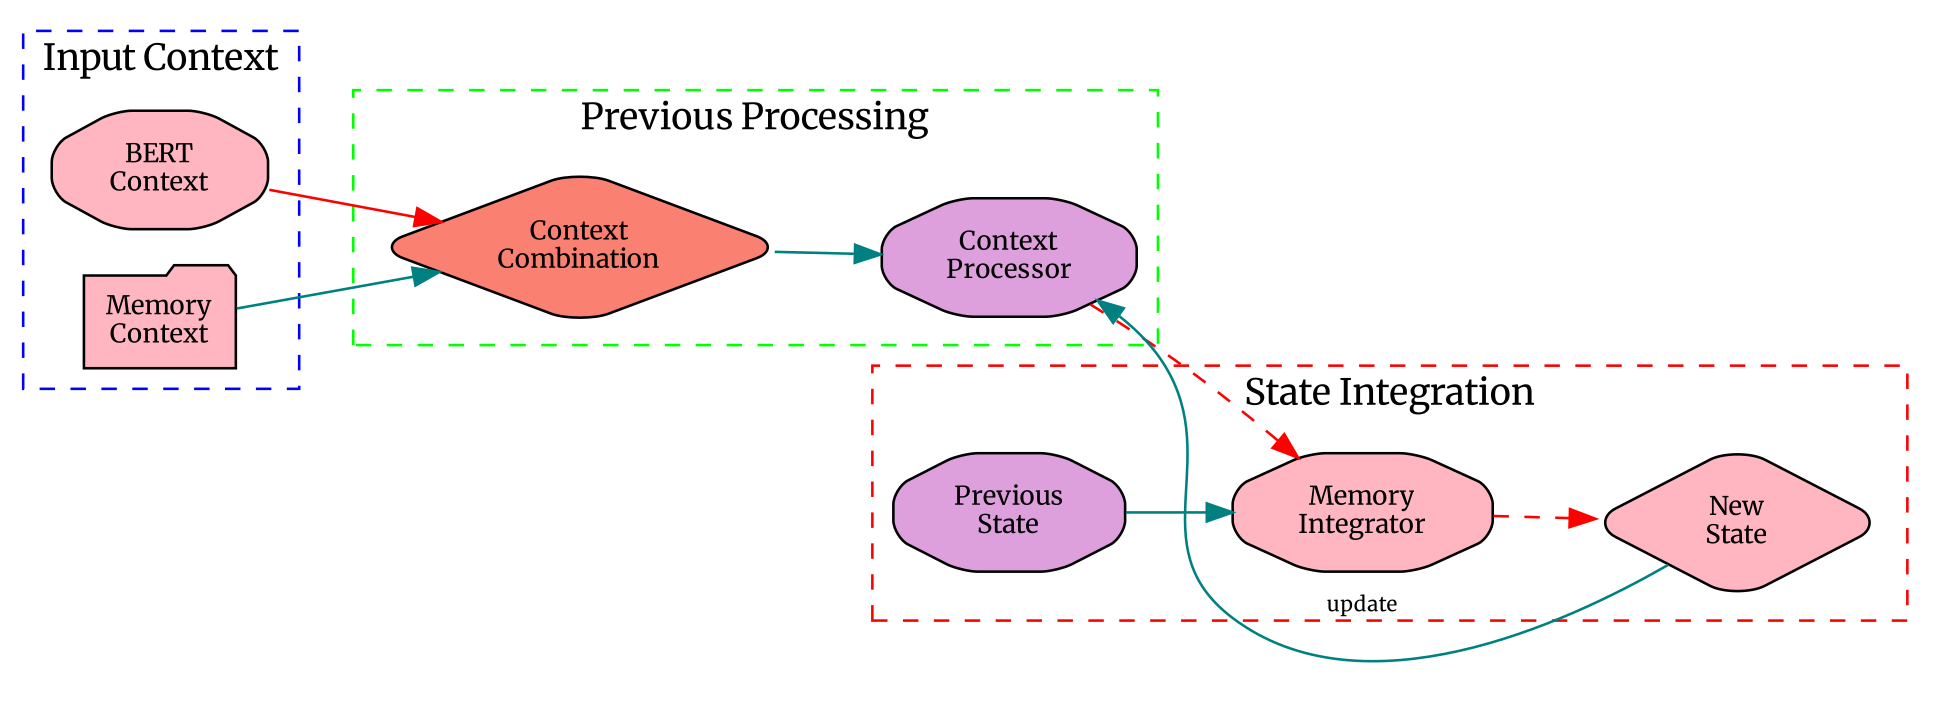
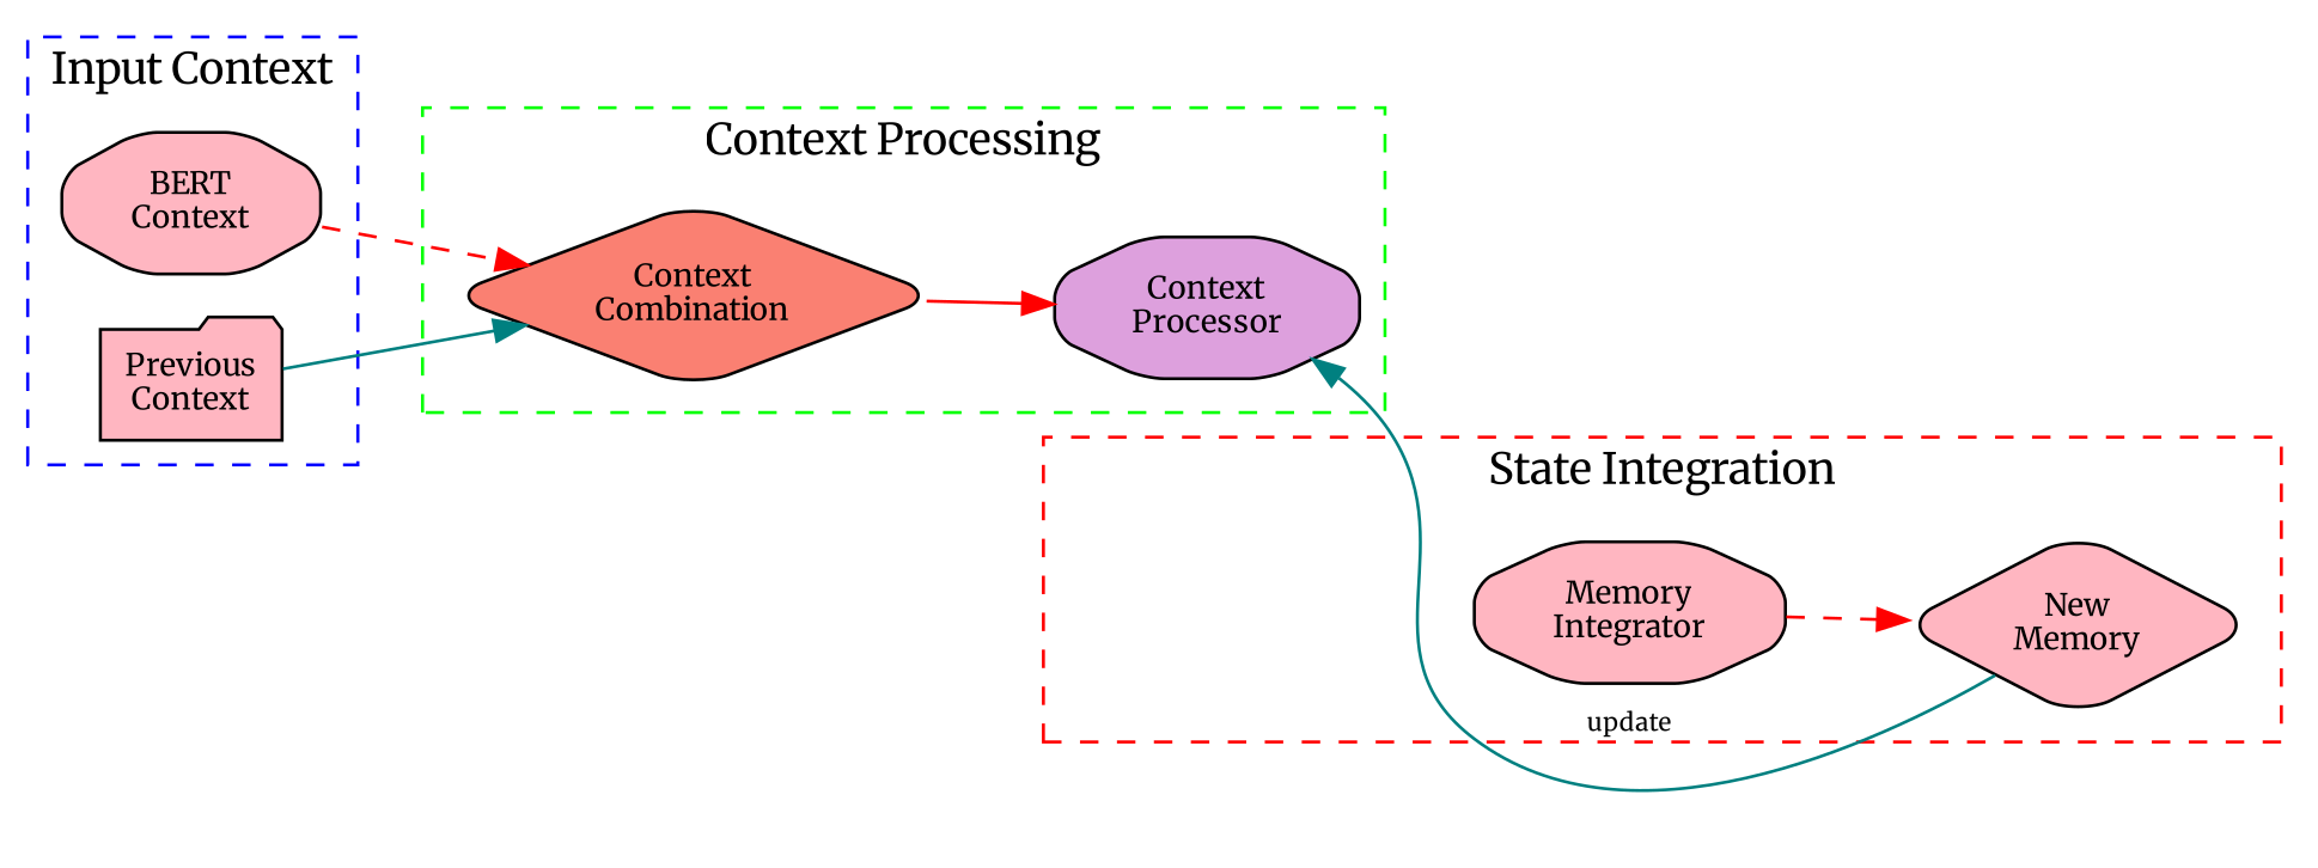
  digraph {
    fontname=Merriweather
    rankdir=LR
    node [fillcolor=lightpink fontname=Merriweather fontsize=10 shape=octagon style="rounded,filled"]
    edge [color=red fontname=Merriweather fontsize=8 style=solid]
    n1 [label="BERT\nContext"]
-   n2 [label="Memory\nContext" shape=folder]
+   n2 [label="Previous\nContext" shape=folder]
    n3 [fillcolor=salmon label="Context\nCombination" shape=diamond]
    n4 [fillcolor=plum label="Context\nProcessor"]
-   n5 [fillcolor=plum label="Previous\nState"]
    n6 [label="Memory\nIntegrator"]
-   n7 [label="New\nState" shape=diamond]
+   n7 [label="New\nMemory" shape=diamond]
    subgraph cluster_1 {
      color=blue
      label="Input Context"
      style=dashed
      n1
      n2
    }
    subgraph cluster_2 {
      color=green
-     label="Previous Processing"
+     label="Context Processing"
      style=dashed
      n3
      n4
    }
    subgraph cluster_3 {
      color=red
      label="State Integration"
      style=dashed
-     n5
      n6
      n7
    }
-   n1 -> n3
+   n1 -> n3 [style=dashed]
    n2 -> n3 [color=teal]
-   n3 -> n4 [color=teal]
-   n4 -> n6 [style=dashed]
-   n5 -> n6 [color=teal]
+   n3 -> n4
    n6 -> n7 [style=dashed]
    n7 -> n4 [color=teal constraint=false label=update]
  }
